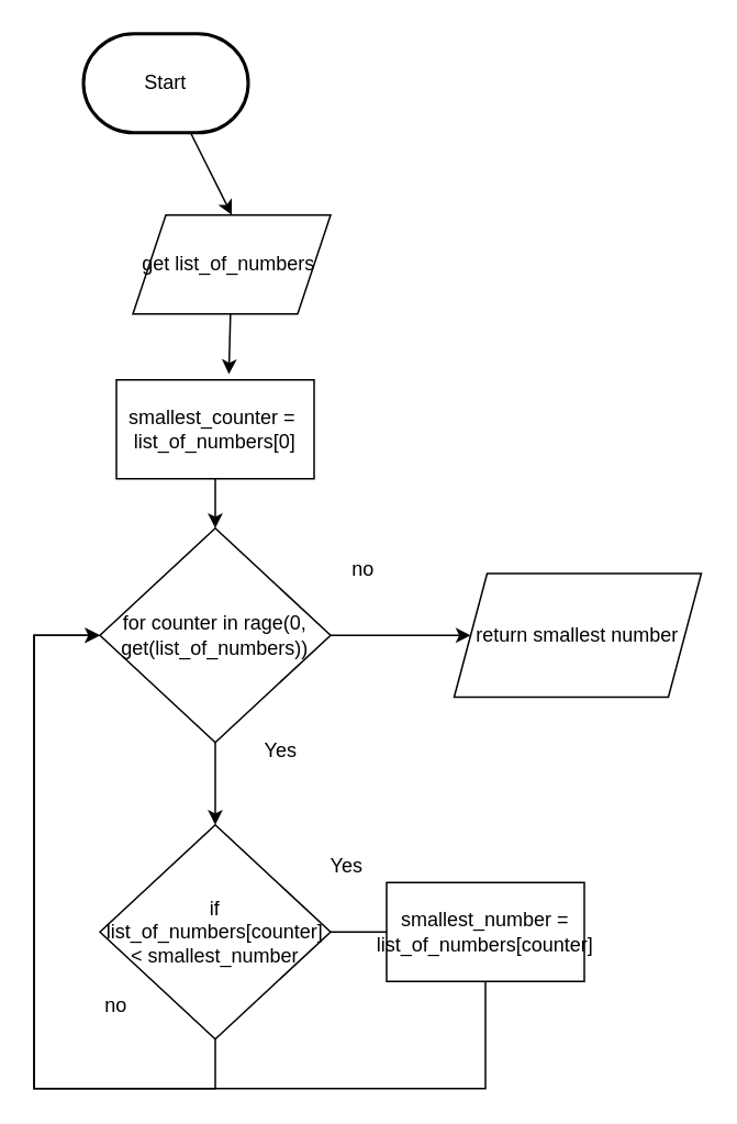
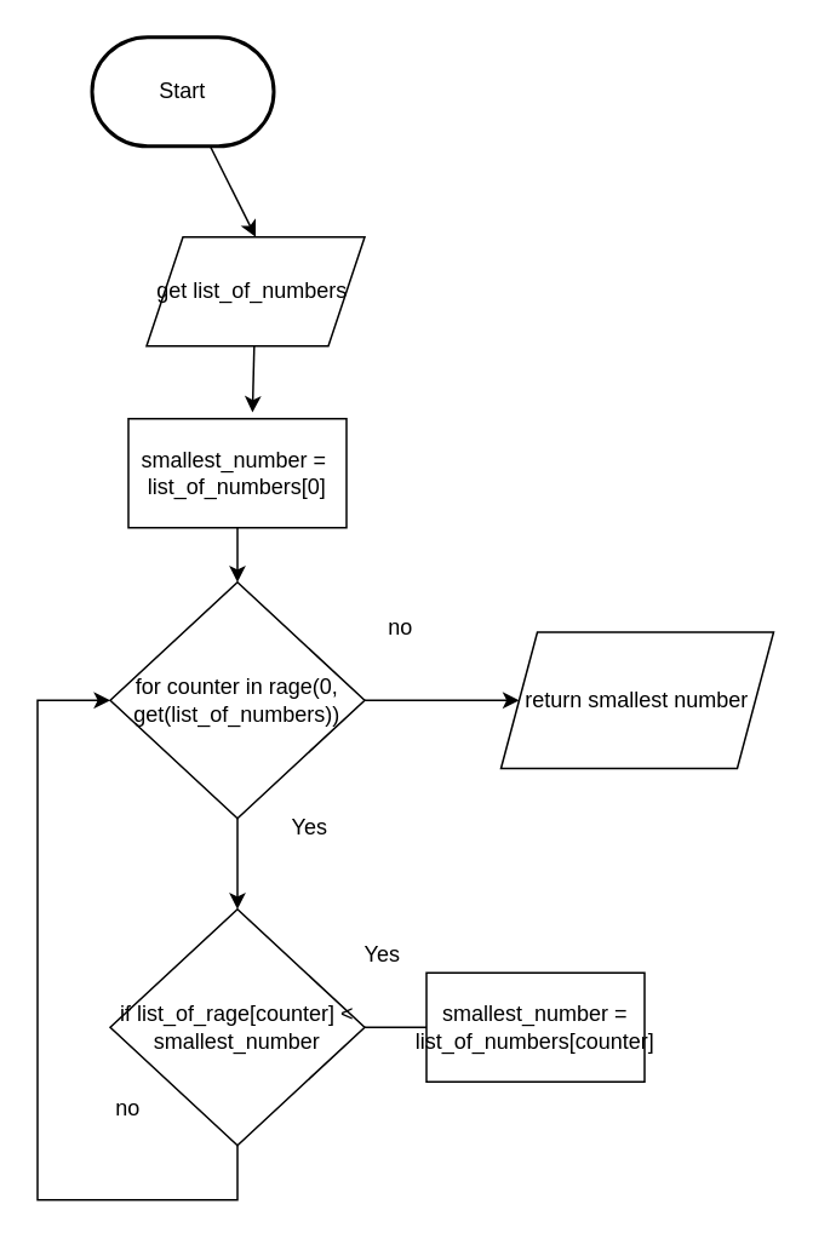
  <mxCell id="0" />
  <mxCell id="1" parent="0" />
  <mxCell id="2" style="edgeStyle=none;html=1;" parent="1" source="3" edge="1"><mxGeometry relative="1" as="geometry"><mxPoint x="140" y="130" as="targetPoint" /></mxGeometry></mxCell>
  <mxCell id="3" value="Start" style="strokeWidth=2;html=1;shape=mxgraph.flowchart.terminator;whiteSpace=wrap;" parent="1" vertex="1"><mxGeometry x="50" y="20" width="100" height="60" as="geometry" /></mxCell>
  <mxCell id="4" style="edgeStyle=none;html=1;entryX=0.569;entryY=-0.057;entryDx=0;entryDy=0;entryPerimeter=0;" parent="1" source="5" edge="1"><mxGeometry relative="1" as="geometry"><mxPoint x="138.28" y="226.58" as="targetPoint" /></mxGeometry></mxCell>
  <mxCell id="5" value="get list_of_numbers&amp;nbsp;" style="shape=parallelogram;perimeter=parallelogramPerimeter;whiteSpace=wrap;html=1;fixedSize=1;" parent="1" vertex="1"><mxGeometry x="80" y="130" width="120" height="60" as="geometry" /></mxCell>
  <mxCell id="6" style="edgeStyle=none;html=1;entryX=0.5;entryY=0;entryDx=0;entryDy=0;" parent="1" target="9" edge="1"><mxGeometry relative="1" as="geometry"><mxPoint x="130" y="290" as="sourcePoint" /></mxGeometry></mxCell>
  <mxCell id="7" style="edgeStyle=none;html=1;entryX=0.5;entryY=0;entryDx=0;entryDy=0;" parent="1" source="9" target="12" edge="1"><mxGeometry relative="1" as="geometry" /></mxCell>
  <mxCell id="8" style="edgeStyle=orthogonalEdgeStyle;rounded=0;html=1;entryX=0;entryY=0.5;entryDx=0;entryDy=0;" parent="1" source="9" target="20" edge="1"><mxGeometry relative="1" as="geometry" /></mxCell>
  <mxCell id="9" value="for counter in rage(0, get(list_of_numbers))" style="rhombus;whiteSpace=wrap;html=1;" parent="1" vertex="1"><mxGeometry x="60" y="320" width="140" height="130" as="geometry" /></mxCell>
  <mxCell id="10" style="edgeStyle=none;html=1;" parent="1" source="12" edge="1"><mxGeometry relative="1" as="geometry"><mxPoint x="260" y="565" as="targetPoint" /></mxGeometry></mxCell>
  <mxCell id="11" style="edgeStyle=orthogonalEdgeStyle;html=1;rounded=0;entryX=0;entryY=0.5;entryDx=0;entryDy=0;" parent="1" source="12" target="9" edge="1"><mxGeometry relative="1" as="geometry"><mxPoint x="130" y="720" as="targetPoint" /><Array as="points"><mxPoint x="130" y="660" /><mxPoint x="20" y="660" /><mxPoint x="20" y="385" /></Array></mxGeometry></mxCell>
- <mxCell id="12" value="if list_of_numbers[counter] &amp;lt; smallest_number" style="rhombus;whiteSpace=wrap;html=1;" parent="1" vertex="1"><mxGeometry x="60" y="500" width="140" height="130" as="geometry" /></mxCell>
- <mxCell id="13" style="edgeStyle=orthogonalEdgeStyle;rounded=0;html=1;entryX=0;entryY=0.5;entryDx=0;entryDy=0;" parent="1" source="14" target="9" edge="1"><mxGeometry relative="1" as="geometry"><Array as="points"><mxPoint x="294" y="660" /><mxPoint x="20" y="660" /><mxPoint x="20" y="385" /></Array></mxGeometry></mxCell>
+ <mxCell id="12" value="if list_of_rage[counter] &amp;lt; smallest_number" style="rhombus;whiteSpace=wrap;html=1;" parent="1" vertex="1"><mxGeometry x="60" y="500" width="140" height="130" as="geometry" /></mxCell>
  <mxCell id="14" value="smallest_number = list_of_numbers[counter]" style="rounded=0;whiteSpace=wrap;html=1;" parent="1" vertex="1"><mxGeometry x="234" y="535" width="120" height="60" as="geometry" /></mxCell>
- <mxCell id="15" value="smallest_counter =&amp;nbsp;&lt;br&gt;list_of_numbers[0]" style="rounded=0;whiteSpace=wrap;html=1;" parent="1" vertex="1"><mxGeometry x="70" y="230" width="120" height="60" as="geometry" /></mxCell>
+ <mxCell id="15" value="smallest_number =&amp;nbsp;&lt;br&gt;list_of_numbers[0]" style="rounded=0;whiteSpace=wrap;html=1;" parent="1" vertex="1"><mxGeometry x="70" y="230" width="120" height="60" as="geometry" /></mxCell>
  <mxCell id="16" value="Yes" style="text;html=1;strokeColor=none;fillColor=none;align=center;verticalAlign=middle;whiteSpace=wrap;rounded=0;" parent="1" vertex="1"><mxGeometry x="180" y="510" width="60" height="30" as="geometry" /></mxCell>
  <mxCell id="17" value="no" style="text;html=1;strokeColor=none;fillColor=none;align=center;verticalAlign=middle;whiteSpace=wrap;rounded=0;" parent="1" vertex="1"><mxGeometry x="40" y="595" width="60" height="30" as="geometry" /></mxCell>
  <mxCell id="18" value="Yes" style="text;html=1;strokeColor=none;fillColor=none;align=center;verticalAlign=middle;whiteSpace=wrap;rounded=0;" parent="1" vertex="1"><mxGeometry x="140" y="440" width="60" height="30" as="geometry" /></mxCell>
  <mxCell id="19" value="no" style="text;html=1;strokeColor=none;fillColor=none;align=center;verticalAlign=middle;whiteSpace=wrap;rounded=0;" parent="1" vertex="1"><mxGeometry x="190" y="330" width="60" height="30" as="geometry" /></mxCell>
  <mxCell id="20" value="return smallest number" style="shape=parallelogram;perimeter=parallelogramPerimeter;whiteSpace=wrap;html=1;fixedSize=1;" parent="1" vertex="1"><mxGeometry x="275" y="347.5" width="150" height="75" as="geometry" /></mxCell>
